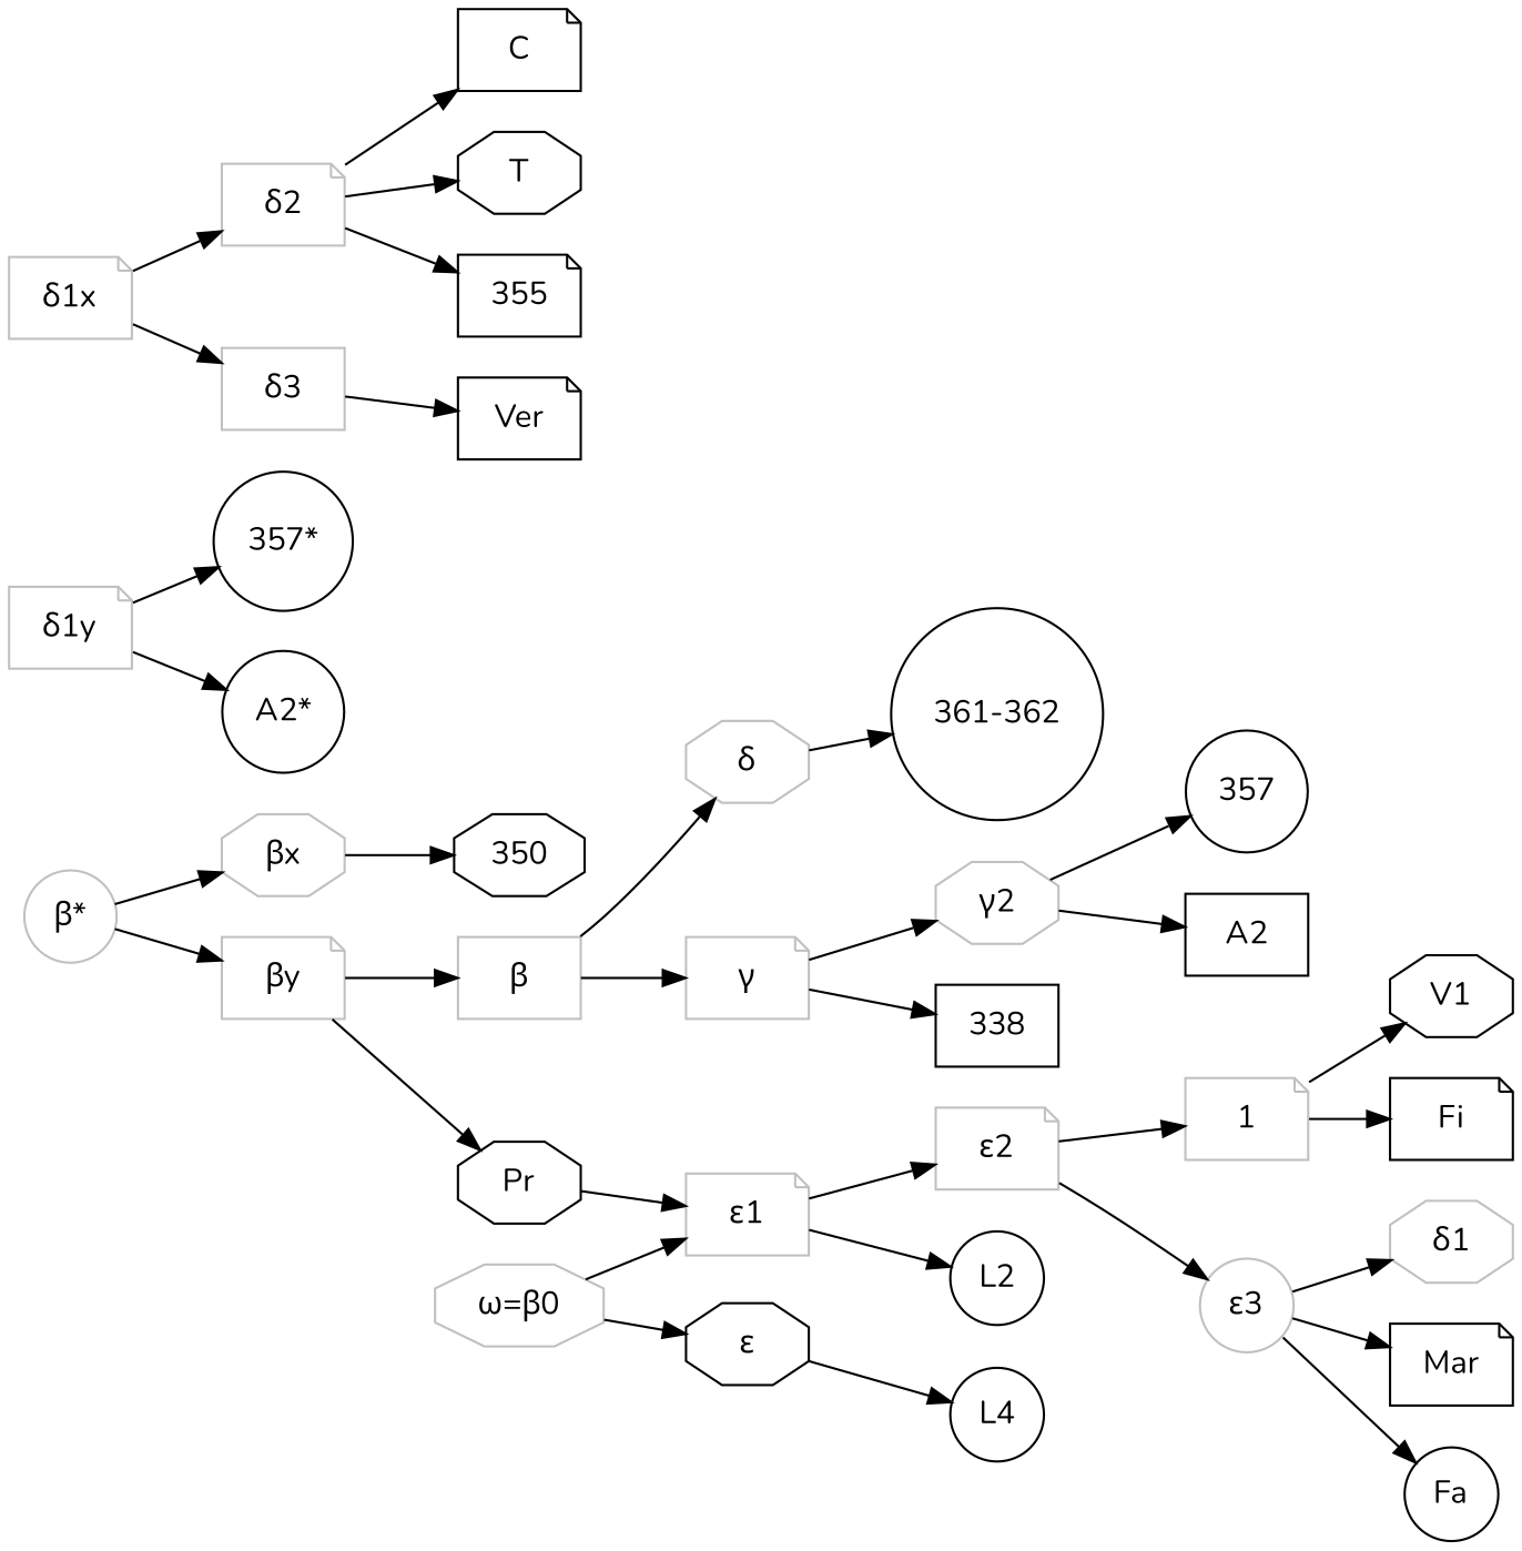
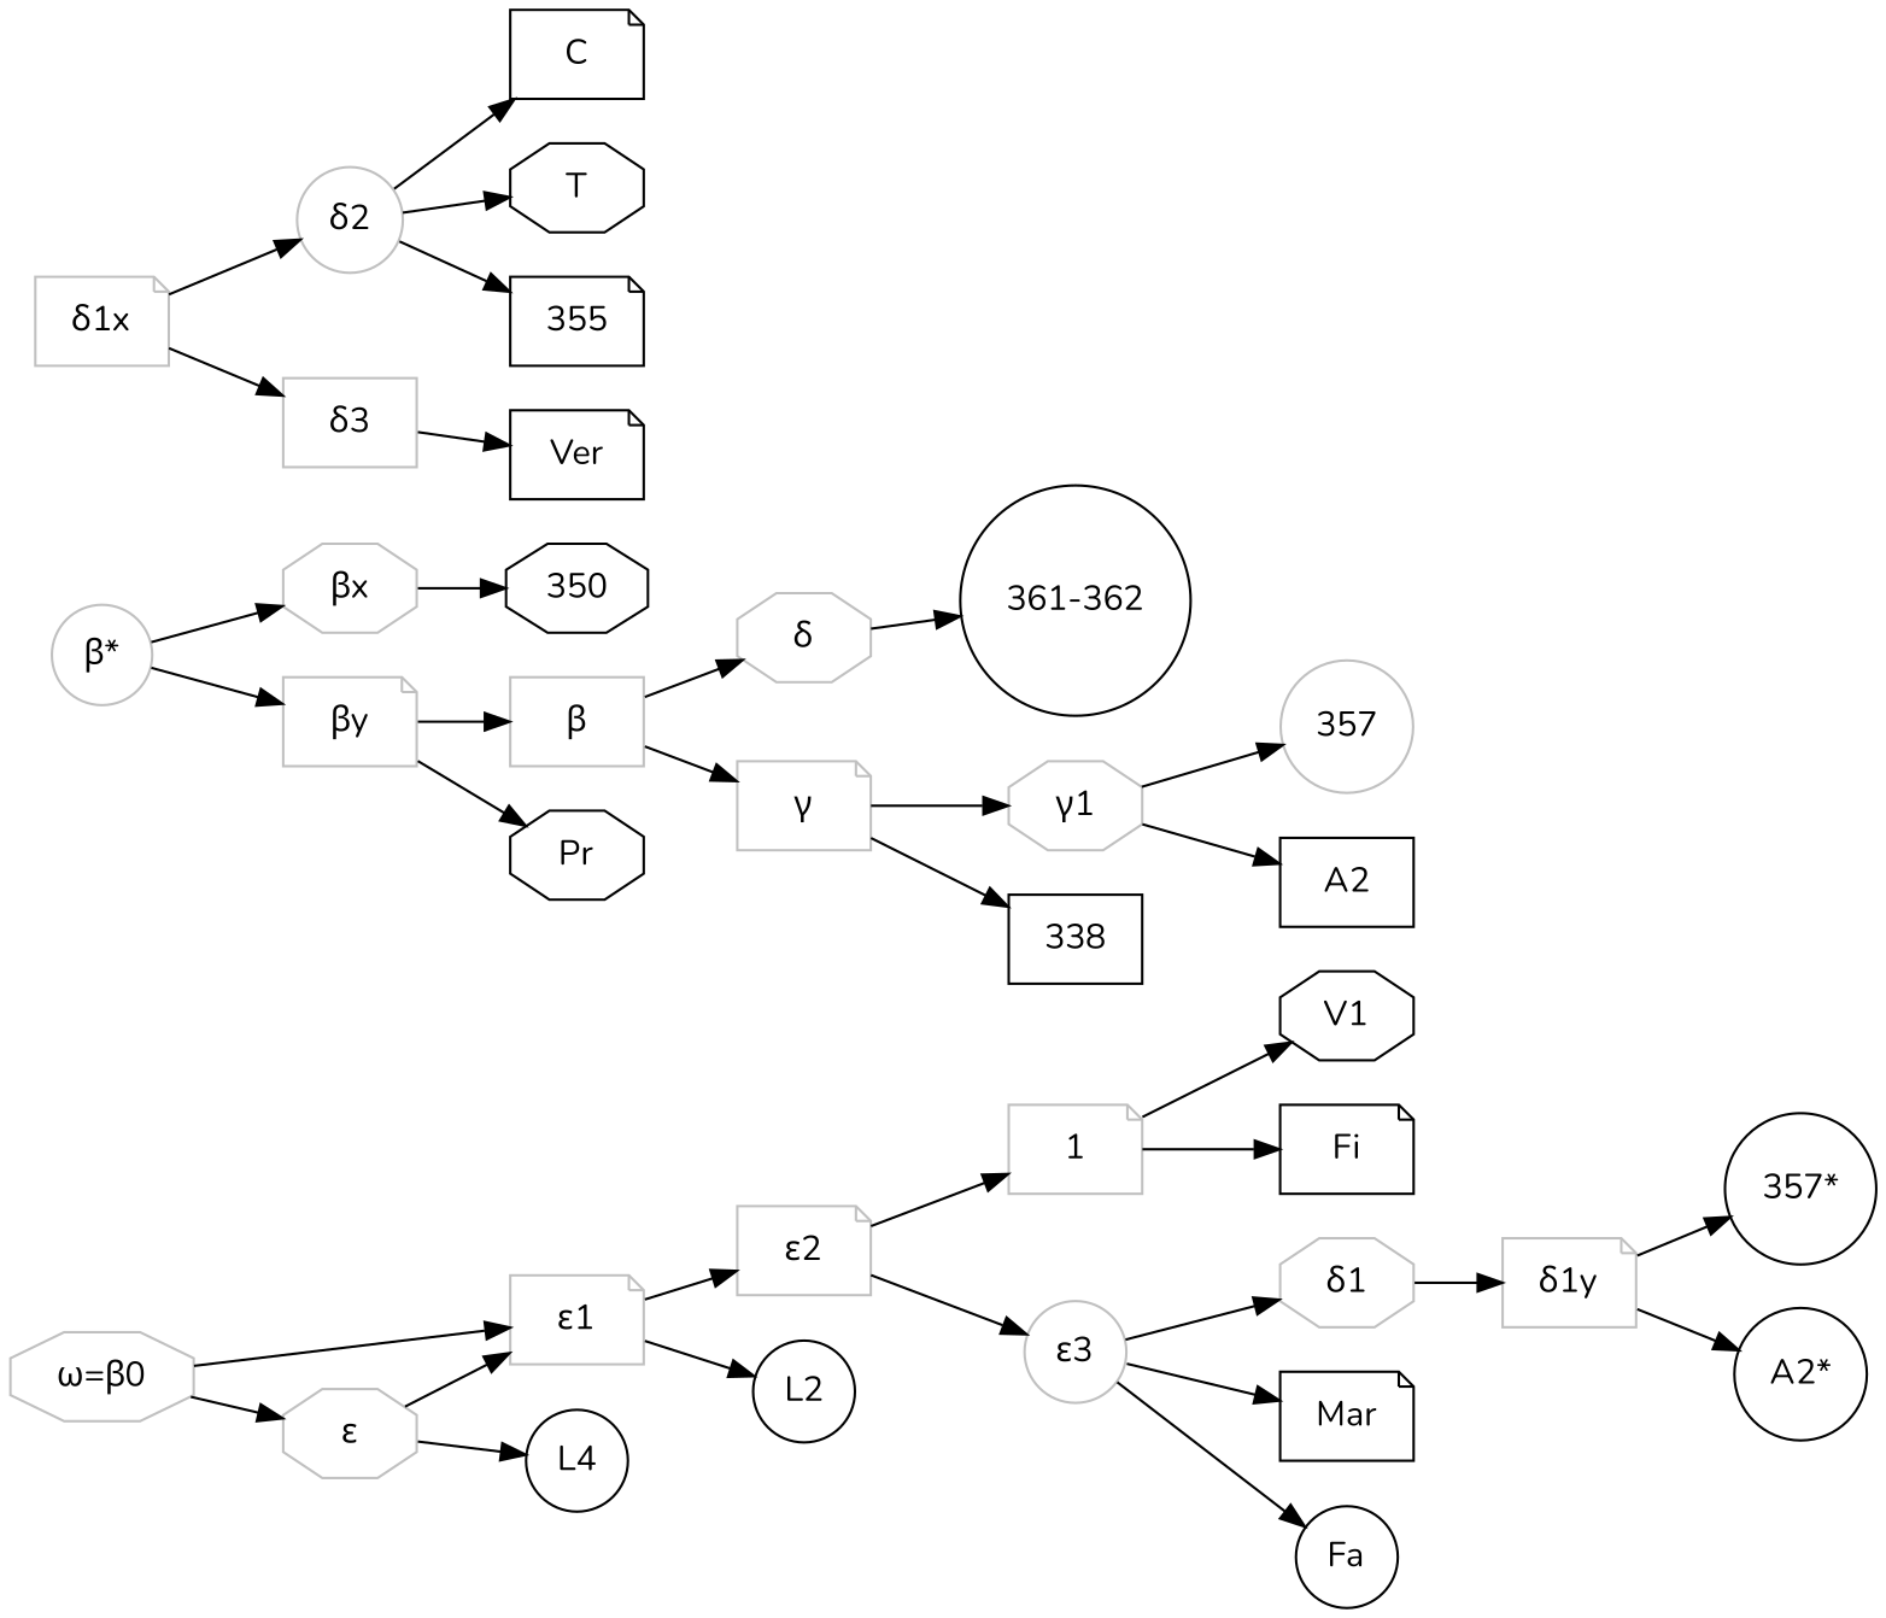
  digraph {
    fontname=Nunito
    rankdir=LR
    node [fontname=Nunito shape=note]
    edge [fontname=Nunito]
    1 [color=grey]
    V1 [shape=octagon]
    Fi
    n4 [color=grey label="β" shape=box]
    n5 [color=grey label="δ" shape=octagon]
    n6 [color=grey label="γ"]
    n7 [label="361-362" shape=circle]
-   n8 [color=grey label="γ2" shape=octagon]
+   n8 [color=grey label="γ1" shape=octagon]
    338 [shape=box]
    n10 [color=grey label="β*" shape=circle]
    n11 [color=grey label="βx" shape=octagon]
    n12 [color=grey label="βy"]
    350 [shape=octagon]
    Pr [shape=octagon]
    n15 [color=grey label="δ1" shape=octagon]
    n16 [color=grey label="δ1y"]
    n17 [color=grey label="δ1x"]
-   n18 [color=grey label="δ2"]
+   n18 [color=grey label="δ2" shape=circle]
    n19 [color=grey label="δ3" shape=box]
    n20 [label="357*" shape=circle]
    n21 [label="A2*" shape=circle]
    C
    T [shape=octagon]
    355
    Ver
-   n26 [color=black label="ε" shape=octagon]
+   n26 [color=grey label="ε" shape=octagon]
    n27 [color=grey label="ε1"]
    L4 [shape=circle]
    n29 [color=grey label="ε2"]
    L2 [shape=circle]
    n31 [color=grey label="ε3" shape=circle]
    Mar
    Fa [shape=circle]
-   n34 [label=357 shape=circle]
+   n34 [label=357 shape=circle color=grey]
    A2 [shape=box]
    n36 [color=grey label="ω=β0" shape=octagon]
    1 -> V1
    1 -> Fi
    n4 -> n5
    n4 -> n6
    n5 -> n7
    n6 -> n8
    n6 -> 338
    n8 -> n34
    n8 -> A2
    n10 -> n11
    n10 -> n12
    n11 -> 350
    n12 -> n4
    n12 -> Pr
+   n15 -> n16
    n16 -> n20
    n16 -> n21
    n17 -> n18
    n17 -> n19
    n18 -> C
    n18 -> T
    n18 -> 355
    n19 -> Ver
-   Pr -> n27
+   n26 -> n27
    n26 -> L4
    n27 -> n29
    n27 -> L2
    n29 -> 1
    n29 -> n31
    n31 -> n15
    n31 -> Mar
    n31 -> Fa
    n36 -> n26
    n36 -> n27
  }
